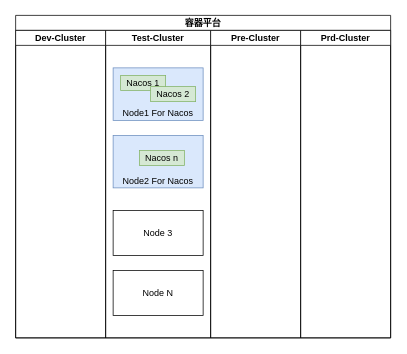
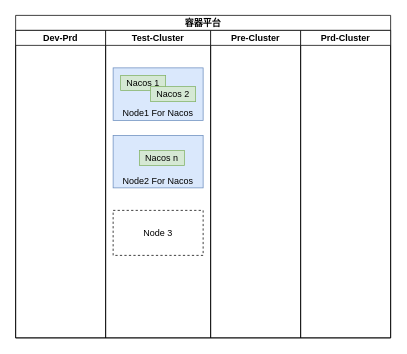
  <mxCell id="0" />
  <mxCell id="1" parent="0" />
  <mxCell id="2" value="容器平台" style="swimlane;childLayout=stackLayout;resizeParent=1;resizeParentMax=0;startSize=20;" vertex="1" parent="1"><mxGeometry x="20" y="20" width="500" height="430" as="geometry" /></mxCell>
- <mxCell id="3" value="Dev-Cluster" style="swimlane;startSize=20;" vertex="1" parent="2"><mxGeometry y="20" width="120" height="410" as="geometry" /></mxCell>
+ <mxCell id="3" value="Dev-Prd" style="swimlane;startSize=20;" vertex="1" parent="2"><mxGeometry y="20" width="120" height="410" as="geometry" /></mxCell>
  <mxCell id="4" value="Test-Cluster" style="swimlane;startSize=20;" vertex="1" parent="2"><mxGeometry x="120" y="20" width="140" height="410" as="geometry" /></mxCell>
  <mxCell id="5" value="Node1 For Nacos" style="rounded=0;whiteSpace=wrap;html=1;verticalAlign=bottom;fillColor=#dae8fc;strokeColor=#6c8ebf;" vertex="1" parent="4"><mxGeometry x="10" y="50" width="120" height="70" as="geometry" /></mxCell>
  <mxCell id="6" value="Node2 For Nacos" style="rounded=0;whiteSpace=wrap;html=1;verticalAlign=bottom;fillColor=#dae8fc;strokeColor=#6c8ebf;" vertex="1" parent="4"><mxGeometry x="10" y="140" width="120" height="70" as="geometry" /></mxCell>
  <mxCell id="7" value="Nacos 1" style="rounded=0;whiteSpace=wrap;html=1;fillColor=#d5e8d4;strokeColor=#82b366;" vertex="1" parent="4"><mxGeometry x="20" y="60" width="60" height="20" as="geometry" /></mxCell>
  <mxCell id="8" value="Nacos 2" style="rounded=0;whiteSpace=wrap;html=1;fillColor=#d5e8d4;strokeColor=#82b366;" vertex="1" parent="4"><mxGeometry x="60" y="75" width="60" height="20" as="geometry" /></mxCell>
  <mxCell id="9" value="Nacos n" style="rounded=0;whiteSpace=wrap;html=1;fillColor=#d5e8d4;strokeColor=#82b366;" vertex="1" parent="4"><mxGeometry x="45" y="160" width="60" height="20" as="geometry" /></mxCell>
- <mxCell id="10" value="Node 3" style="rounded=0;whiteSpace=wrap;html=1;fontColor=#000000;" vertex="1" parent="4"><mxGeometry x="10" y="240" width="120" height="60" as="geometry" /></mxCell>
- <mxCell id="11" value="Node N" style="rounded=0;whiteSpace=wrap;html=1;fontColor=#000000;" vertex="1" parent="4"><mxGeometry x="10" y="320" width="120" height="60" as="geometry" /></mxCell>
+ <mxCell id="10" value="Node 3" style="rounded=0;whiteSpace=wrap;html=1;fontColor=#000000;dashed=1;" vertex="1" parent="4"><mxGeometry x="10" y="240" width="120" height="60" as="geometry" /></mxCell>
  <mxCell id="12" value="Pre-Cluster" style="swimlane;startSize=20;" vertex="1" parent="2"><mxGeometry x="260" y="20" width="120" height="410" as="geometry" /></mxCell>
  <mxCell id="13" value="Prd-Cluster" style="swimlane;startSize=20;" vertex="1" parent="2"><mxGeometry x="380" y="20" width="120" height="410" as="geometry" /></mxCell>
